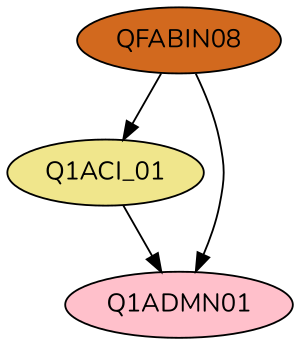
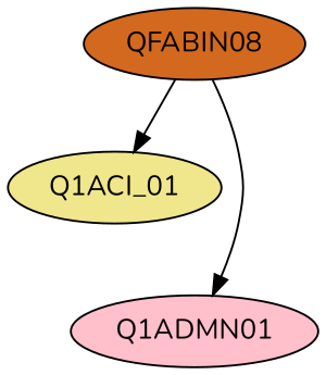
  digraph {
    fontname=Nunito
    node [fontname=Nunito style=filled]
    edge [fontname=Nunito]
    n1 [fillcolor="#D2691E" label=QFABIN08]
    Q1ACI_01 [fillcolor="#F0E68C"]
    Q1ADMN01 [fillcolor="#FFC0CB"]
    n1 -> Q1ACI_01
    n1 -> Q1ADMN01
-   Q1ACI_01 -> Q1ADMN01
  }
